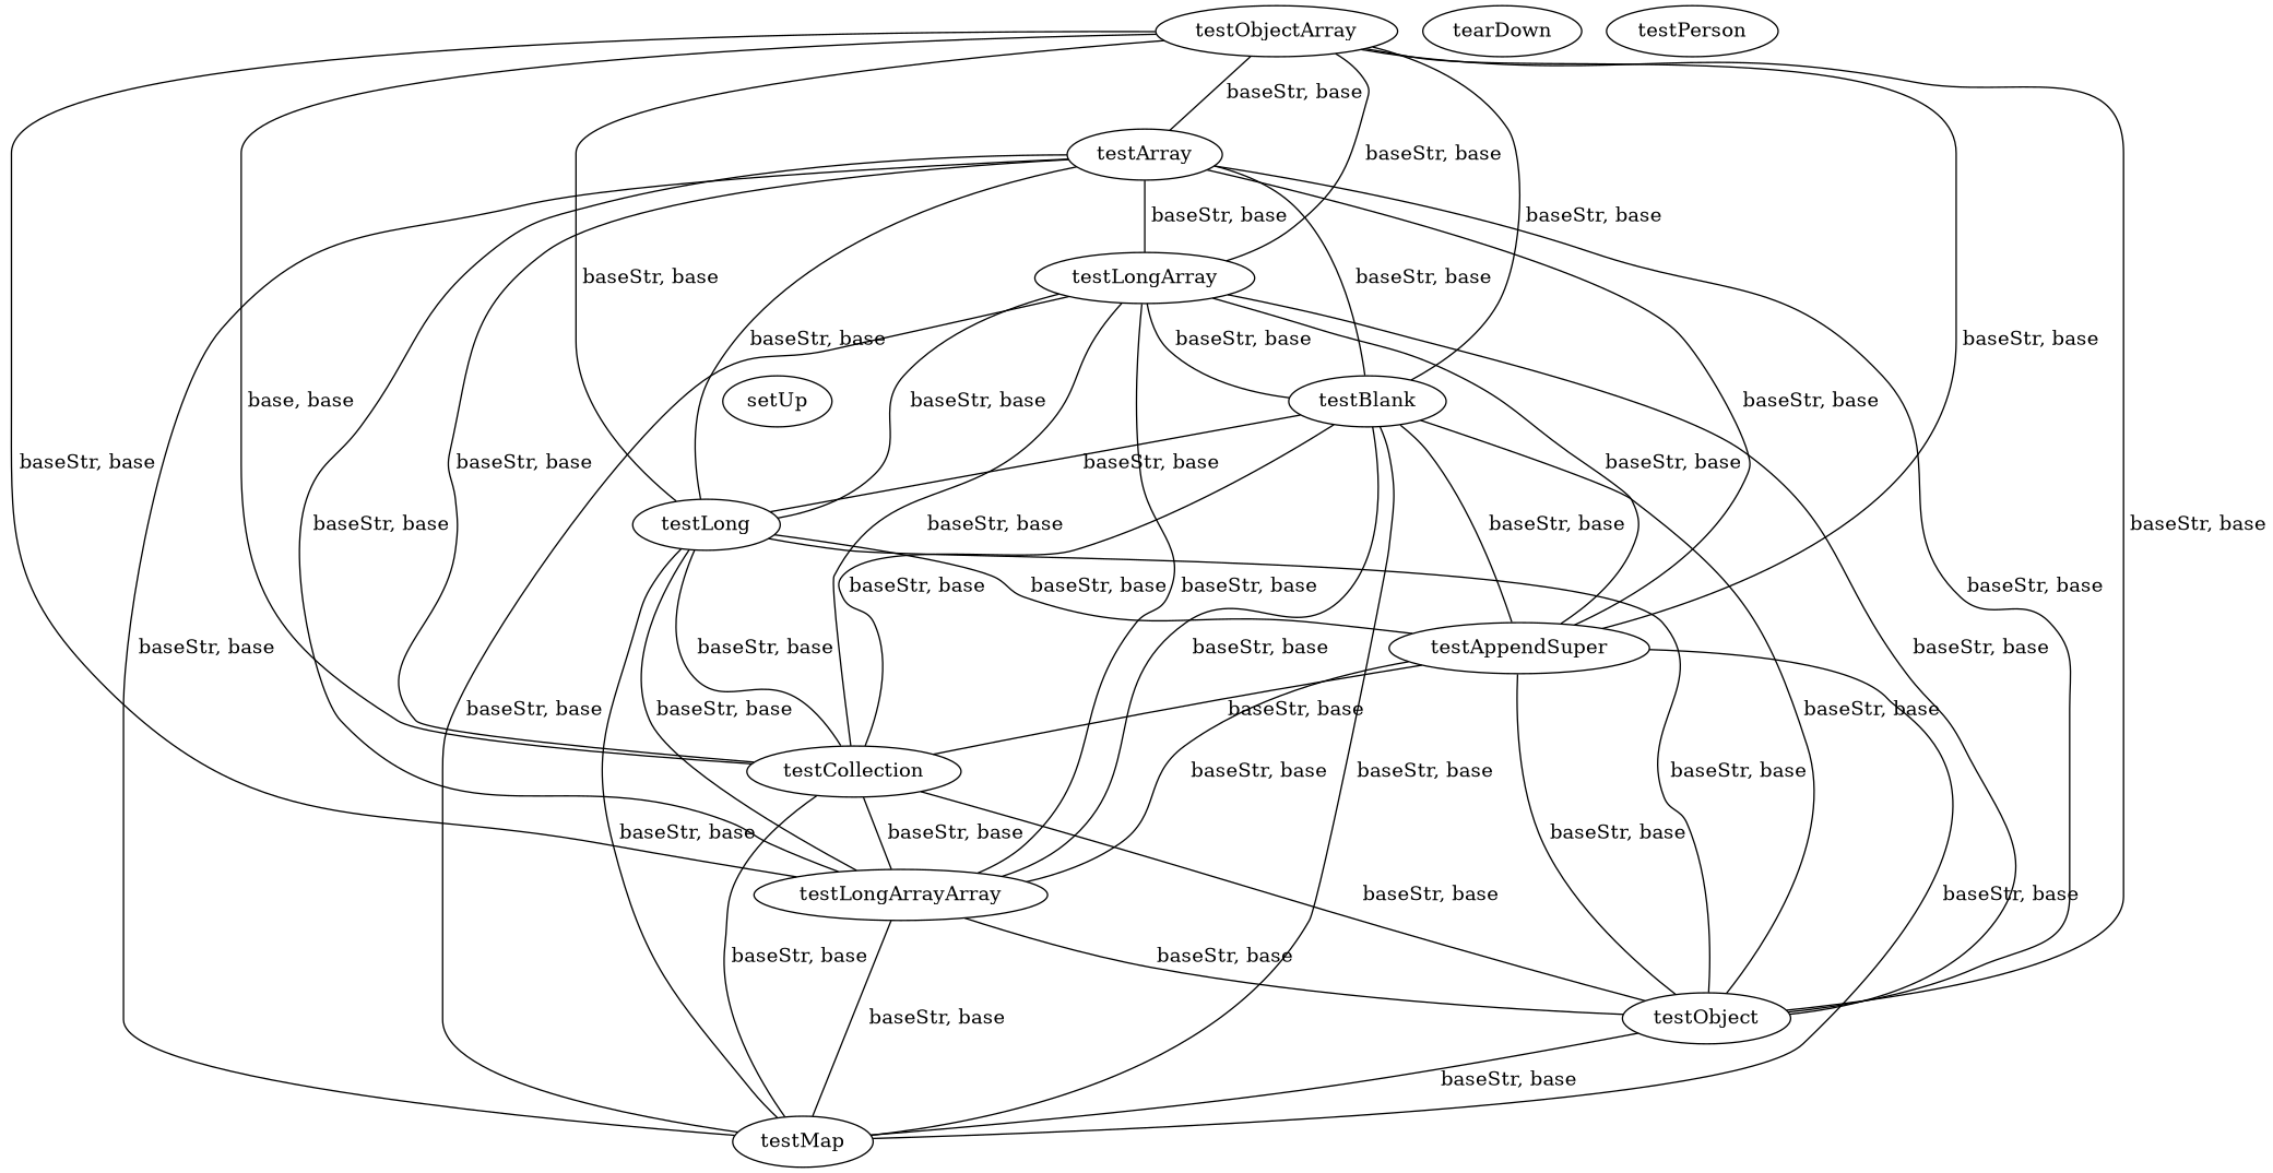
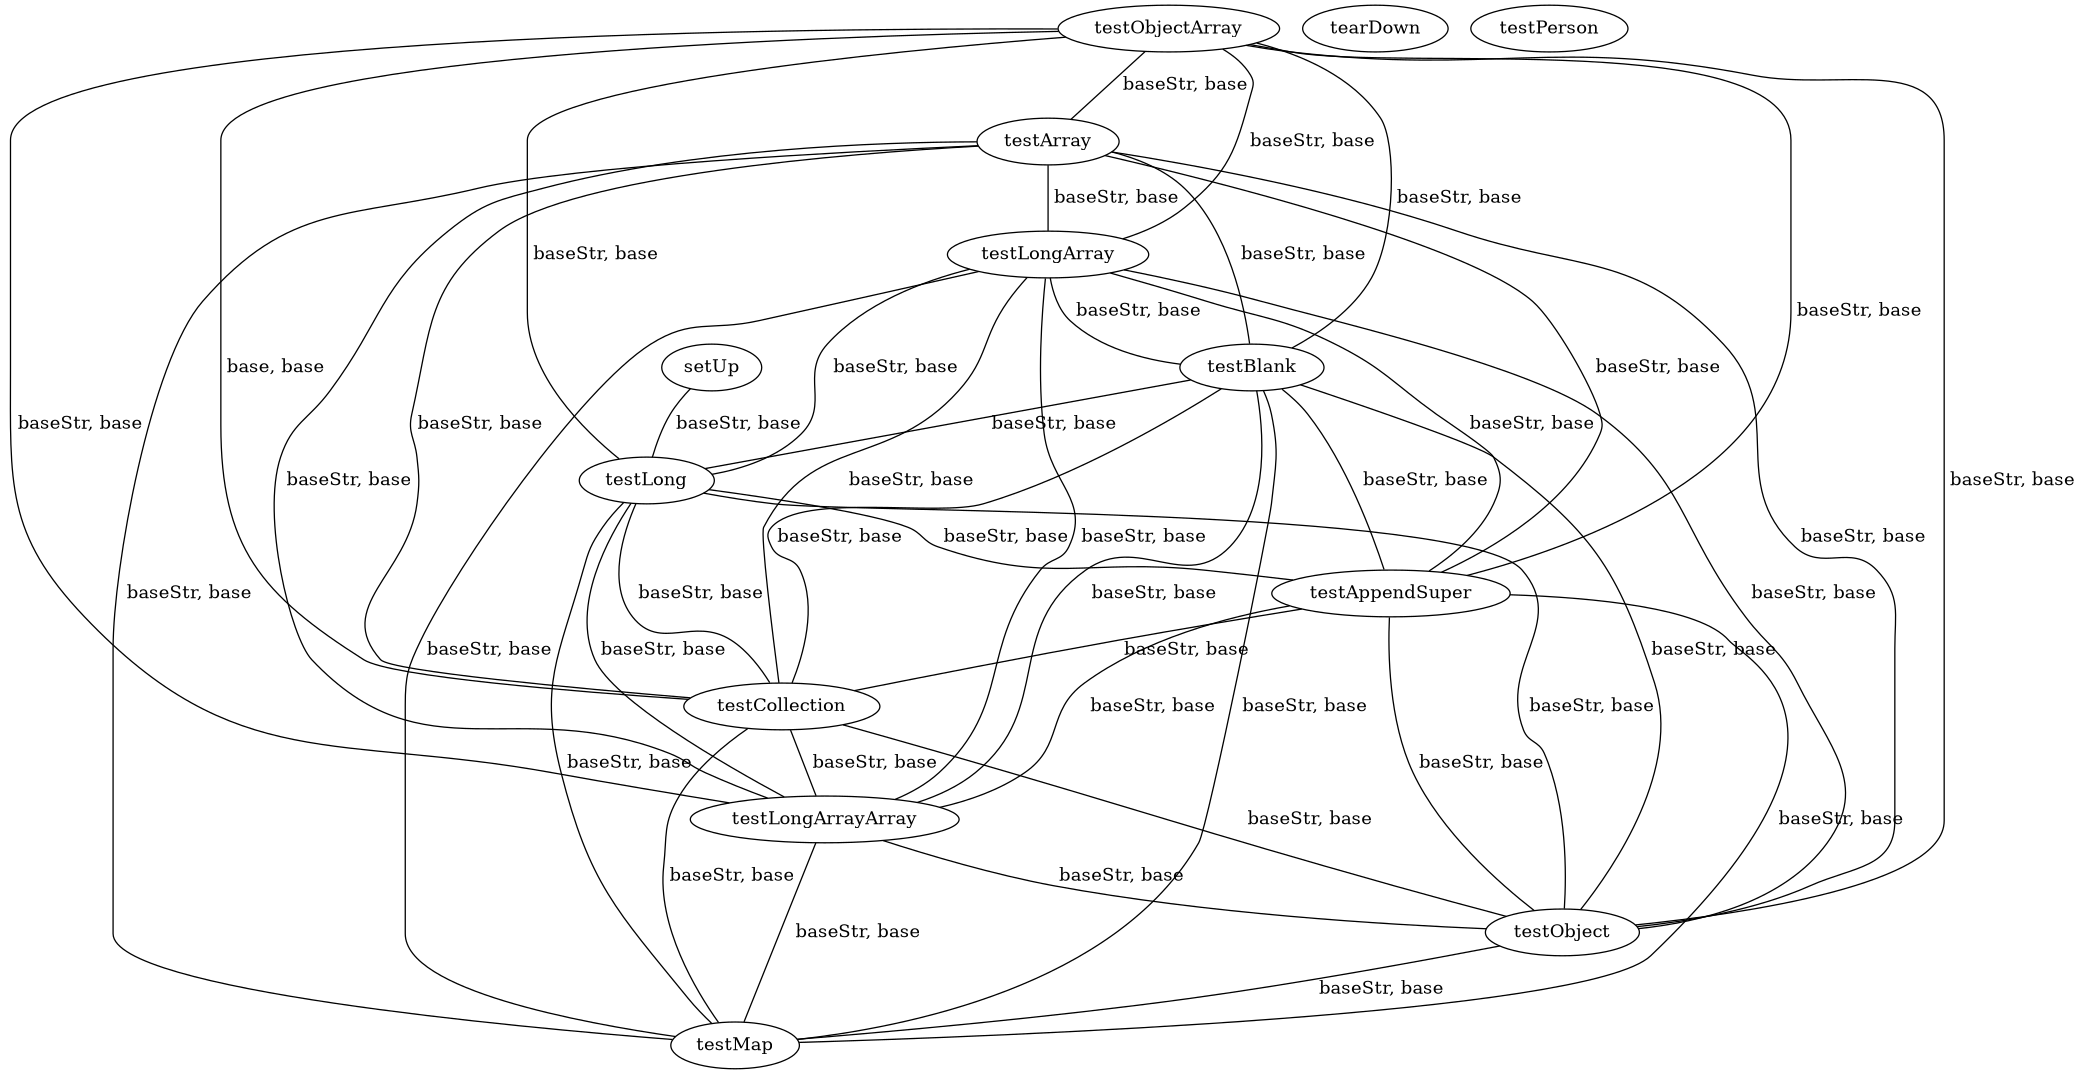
  digraph {
    edge [dir=none]
    testObjectArray
    testArray
    testLongArray
    testBlank
    testLong
    testAppendSuper
    testCollection
    testLongArrayArray
    testObject
    testMap
    tearDown
    testPerson
    setUp
    testObjectArray -> testArray [label=" baseStr, base"]
    testObjectArray -> testLongArray [label=" baseStr, base"]
    testObjectArray -> testBlank [label=" baseStr, base"]
    testObjectArray -> testLong [label=" baseStr, base"]
    testObjectArray -> testAppendSuper [label=" baseStr, base"]
    testObjectArray -> testCollection [label=" base, base"]
    testObjectArray -> testLongArrayArray [label=" baseStr, base"]
    testObjectArray -> testObject [label=" baseStr, base"]
    testArray -> testLongArray [label=" baseStr, base"]
    testArray -> testBlank [label=" baseStr, base"]
-   testArray -> testLong [label=" baseStr, base"]
+   setUp -> testLong [label=" baseStr, base"]
    testArray -> testAppendSuper [label=" baseStr, base"]
    testArray -> testCollection [label=" baseStr, base"]
    testArray -> testLongArrayArray [label=" baseStr, base"]
    testArray -> testObject [label=" baseStr, base"]
    testArray -> testMap [label=" baseStr, base"]
    testLongArray -> testBlank [label=" baseStr, base"]
    testLongArray -> testLong [label=" baseStr, base"]
    testLongArray -> testAppendSuper [label=" baseStr, base"]
    testLongArray -> testCollection [label=" baseStr, base"]
    testLongArray -> testLongArrayArray [label=" baseStr, base"]
    testLongArray -> testObject [label=" baseStr, base"]
    testLongArray -> testMap [label=" baseStr, base"]
    testBlank -> testLong [label=" baseStr, base"]
    testBlank -> testAppendSuper [label=" baseStr, base"]
    testBlank -> testCollection [label=" baseStr, base"]
    testBlank -> testLongArrayArray [label=" baseStr, base"]
    testBlank -> testObject [label=" baseStr, base"]
    testBlank -> testMap [label=" baseStr, base"]
    testLong -> testAppendSuper [label=" baseStr, base"]
    testLong -> testCollection [label=" baseStr, base"]
    testLong -> testLongArrayArray [label=" baseStr, base"]
    testLong -> testObject [label=" baseStr, base"]
    testLong -> testMap [label=" baseStr, base"]
    testAppendSuper -> testCollection [label=" baseStr, base"]
    testAppendSuper -> testLongArrayArray [label=" baseStr, base"]
    testAppendSuper -> testObject [label=" baseStr, base"]
    testAppendSuper -> testMap [label=" baseStr, base"]
    testCollection -> testLongArrayArray [label=" baseStr, base"]
    testCollection -> testObject [label=" baseStr, base"]
    testCollection -> testMap [label=" baseStr, base"]
    testLongArrayArray -> testObject [label=" baseStr, base"]
    testLongArrayArray -> testMap [label=" baseStr, base"]
    testObject -> testMap [label=" baseStr, base"]
  }
